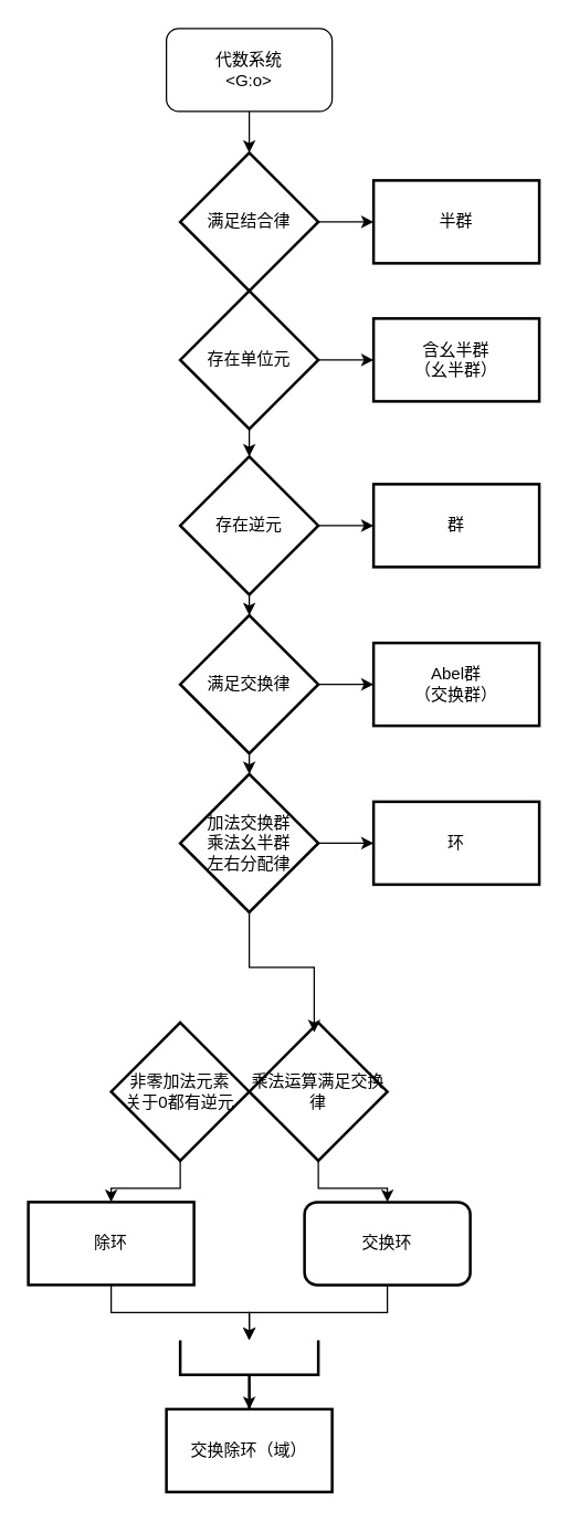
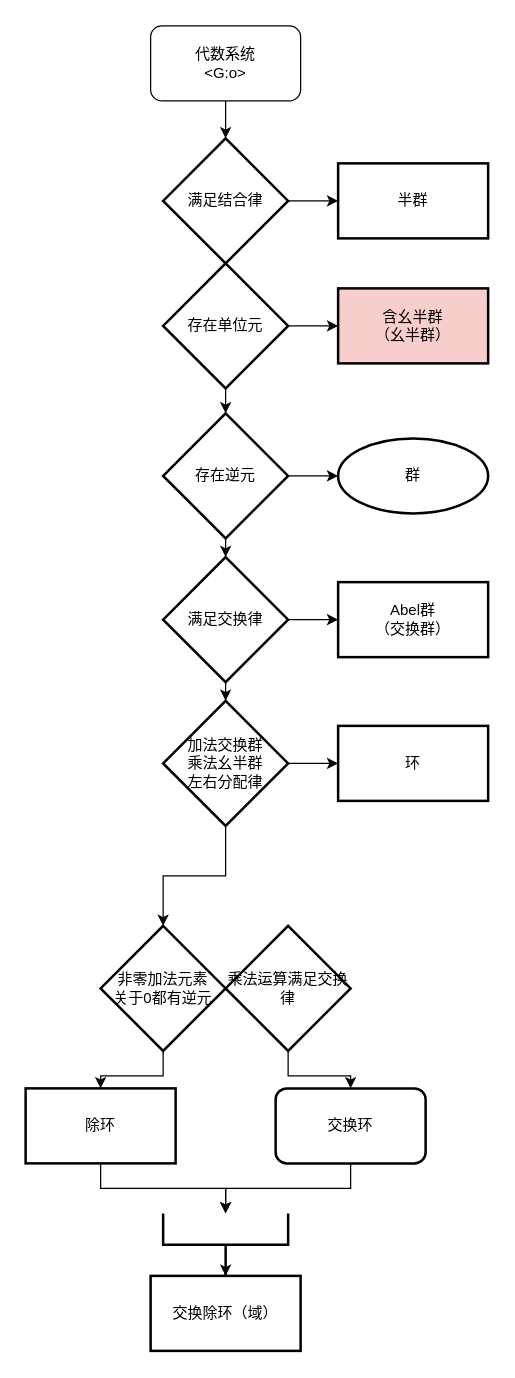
  <mxCell id="0" />
  <mxCell id="1" parent="0" />
  <mxCell id="2" style="edgeStyle=orthogonalEdgeStyle;rounded=0;orthogonalLoop=1;jettySize=auto;html=1;" edge="1" parent="1" source="3" target="6"><mxGeometry relative="1" as="geometry" /></mxCell>
  <mxCell id="3" value="代数系统&lt;div&gt;&amp;lt;G:o&amp;gt;&lt;/div&gt;" style="rounded=1;whiteSpace=wrap;html=1;" vertex="1" parent="1"><mxGeometry x="120" y="20" width="120" height="60" as="geometry" /></mxCell>
  <mxCell id="4" value="" style="edgeStyle=orthogonalEdgeStyle;rounded=0;orthogonalLoop=1;jettySize=auto;html=1;" edge="1" parent="1" source="6" target="9"><mxGeometry relative="1" as="geometry" /></mxCell>
  <mxCell id="5" value="" style="edgeStyle=orthogonalEdgeStyle;rounded=0;orthogonalLoop=1;jettySize=auto;html=1;" edge="1" parent="1" source="6" target="16"><mxGeometry relative="1" as="geometry" /></mxCell>
  <mxCell id="6" value="满足结合律" style="strokeWidth=2;html=1;shape=mxgraph.flowchart.decision;whiteSpace=wrap;" vertex="1" parent="1"><mxGeometry x="130" y="110" width="100" height="100" as="geometry" /></mxCell>
  <mxCell id="7" value="" style="edgeStyle=orthogonalEdgeStyle;rounded=0;orthogonalLoop=1;jettySize=auto;html=1;" edge="1" parent="1" source="9" target="12"><mxGeometry relative="1" as="geometry" /></mxCell>
  <mxCell id="8" value="" style="edgeStyle=orthogonalEdgeStyle;rounded=0;orthogonalLoop=1;jettySize=auto;html=1;" edge="1" parent="1" source="9" target="17"><mxGeometry relative="1" as="geometry" /></mxCell>
  <mxCell id="9" value="存在单位元" style="strokeWidth=2;html=1;shape=mxgraph.flowchart.decision;whiteSpace=wrap;" vertex="1" parent="1"><mxGeometry x="130" y="210" width="100" height="100" as="geometry" /></mxCell>
  <mxCell id="10" value="" style="edgeStyle=orthogonalEdgeStyle;rounded=0;orthogonalLoop=1;jettySize=auto;html=1;" edge="1" parent="1" source="12" target="15"><mxGeometry relative="1" as="geometry" /></mxCell>
  <mxCell id="11" value="" style="edgeStyle=orthogonalEdgeStyle;rounded=0;orthogonalLoop=1;jettySize=auto;html=1;" edge="1" parent="1" source="12" target="18"><mxGeometry relative="1" as="geometry" /></mxCell>
  <mxCell id="12" value="存在逆元" style="strokeWidth=2;html=1;shape=mxgraph.flowchart.decision;whiteSpace=wrap;" vertex="1" parent="1"><mxGeometry x="130" y="330" width="100" height="100" as="geometry" /></mxCell>
  <mxCell id="13" value="" style="edgeStyle=orthogonalEdgeStyle;rounded=0;orthogonalLoop=1;jettySize=auto;html=1;" edge="1" parent="1" source="15" target="19"><mxGeometry relative="1" as="geometry" /></mxCell>
  <mxCell id="14" value="" style="edgeStyle=orthogonalEdgeStyle;rounded=0;orthogonalLoop=1;jettySize=auto;html=1;" edge="1" parent="1" source="15" target="22"><mxGeometry relative="1" as="geometry" /></mxCell>
  <mxCell id="15" value="满足交换律" style="strokeWidth=2;html=1;shape=mxgraph.flowchart.decision;whiteSpace=wrap;" vertex="1" parent="1"><mxGeometry x="130" y="445" width="100" height="100" as="geometry" /></mxCell>
  <mxCell id="16" value="半群" style="whiteSpace=wrap;html=1;strokeWidth=2;" vertex="1" parent="1"><mxGeometry x="270" y="130" width="120" height="60" as="geometry" /></mxCell>
- <mxCell id="17" value="含幺半群&lt;div&gt;（幺半群）&lt;/div&gt;" style="whiteSpace=wrap;html=1;strokeWidth=2;" vertex="1" parent="1"><mxGeometry x="270" y="230" width="120" height="60" as="geometry" /></mxCell>
- <mxCell id="18" value="群" style="whiteSpace=wrap;html=1;strokeWidth=2;" vertex="1" parent="1"><mxGeometry x="270" y="350" width="120" height="60" as="geometry" /></mxCell>
+ <mxCell id="17" value="含幺半群&lt;div&gt;（幺半群）&lt;/div&gt;" style="whiteSpace=wrap;html=1;strokeWidth=2;fillColor=#f8cecc;" vertex="1" parent="1"><mxGeometry x="270" y="230" width="120" height="60" as="geometry" /></mxCell>
+ <mxCell id="18" value="群" style="ellipse;whiteSpace=wrap;html=1;strokeWidth=2;" vertex="1" parent="1"><mxGeometry x="270" y="350" width="120" height="60" as="geometry" /></mxCell>
  <mxCell id="19" value="Abel群&lt;div&gt;（交换群）&lt;/div&gt;" style="whiteSpace=wrap;html=1;strokeWidth=2;" vertex="1" parent="1"><mxGeometry x="270" y="465" width="120" height="60" as="geometry" /></mxCell>
  <mxCell id="20" value="" style="edgeStyle=orthogonalEdgeStyle;rounded=0;orthogonalLoop=1;jettySize=auto;html=1;" edge="1" parent="1" source="22" target="23"><mxGeometry relative="1" as="geometry" /></mxCell>
+ <mxCell id="21" style="edgeStyle=orthogonalEdgeStyle;rounded=0;orthogonalLoop=1;jettySize=auto;html=1;" edge="1" parent="1" source="22" target="25"><mxGeometry relative="1" as="geometry" /></mxCell>
  <mxCell id="22" value="加法交换群&lt;div&gt;乘法幺半群&lt;/div&gt;&lt;div&gt;左右分配律&lt;/div&gt;" style="strokeWidth=2;html=1;shape=mxgraph.flowchart.decision;whiteSpace=wrap;" vertex="1" parent="1"><mxGeometry x="130" y="560" width="100" height="100" as="geometry" /></mxCell>
  <mxCell id="23" value="环" style="whiteSpace=wrap;html=1;strokeWidth=2;" vertex="1" parent="1"><mxGeometry x="270" y="580" width="120" height="60" as="geometry" /></mxCell>
  <mxCell id="24" value="" style="edgeStyle=orthogonalEdgeStyle;rounded=0;orthogonalLoop=1;jettySize=auto;html=1;" edge="1" parent="1" source="25" target="29"><mxGeometry relative="1" as="geometry" /></mxCell>
  <mxCell id="25" value="非零加法元素&lt;div&gt;关于0都有逆元&lt;/div&gt;" style="strokeWidth=2;html=1;shape=mxgraph.flowchart.decision;whiteSpace=wrap;" vertex="1" parent="1"><mxGeometry x="80" y="740" width="100" height="100" as="geometry" /></mxCell>
  <mxCell id="26" value="" style="edgeStyle=orthogonalEdgeStyle;rounded=0;orthogonalLoop=1;jettySize=auto;html=1;" edge="1" parent="1" source="27" target="30"><mxGeometry relative="1" as="geometry" /></mxCell>
  <mxCell id="27" value="乘法运算满足交换律" style="strokeWidth=2;html=1;shape=mxgraph.flowchart.decision;whiteSpace=wrap;" vertex="1" parent="1"><mxGeometry x="180" y="740" width="100" height="100" as="geometry" /></mxCell>
- <mxCell id="28" style="edgeStyle=orthogonalEdgeStyle;rounded=0;orthogonalLoop=1;jettySize=auto;html=1;entryX=0.47;entryY=0.07;entryDx=0;entryDy=0;entryPerimeter=0;" edge="1" parent="1" source="22" target="27"><mxGeometry relative="1" as="geometry" /></mxCell>
  <mxCell id="29" value="除环" style="whiteSpace=wrap;html=1;strokeWidth=2;" vertex="1" parent="1"><mxGeometry x="20" y="870" width="120" height="60" as="geometry" /></mxCell>
  <mxCell id="30" value="交换环" style="whiteSpace=wrap;html=1;strokeWidth=2;rounded=1;" vertex="1" parent="1"><mxGeometry x="220" y="870" width="120" height="60" as="geometry" /></mxCell>
  <mxCell id="31" value="" style="edgeStyle=orthogonalEdgeStyle;rounded=0;orthogonalLoop=1;jettySize=auto;html=1;" edge="1" parent="1" source="32" target="35"><mxGeometry relative="1" as="geometry" /></mxCell>
  <mxCell id="32" value="" style="strokeWidth=2;html=1;shape=mxgraph.flowchart.annotation_2;align=left;labelPosition=right;pointerEvents=1;direction=north;" vertex="1" parent="1"><mxGeometry x="130" y="970" width="100" height="50" as="geometry" /></mxCell>
  <mxCell id="33" style="edgeStyle=orthogonalEdgeStyle;rounded=0;orthogonalLoop=1;jettySize=auto;html=1;" edge="1" parent="1" source="30" target="32"><mxGeometry relative="1" as="geometry" /></mxCell>
  <mxCell id="34" style="edgeStyle=orthogonalEdgeStyle;rounded=0;orthogonalLoop=1;jettySize=auto;html=1;" edge="1" parent="1" source="29" target="32"><mxGeometry relative="1" as="geometry" /></mxCell>
  <mxCell id="35" value="交换除环（域）" style="whiteSpace=wrap;html=1;align=center;strokeWidth=2;pointerEvents=1;" vertex="1" parent="1"><mxGeometry x="120" y="1020" width="120" height="60" as="geometry" /></mxCell>
